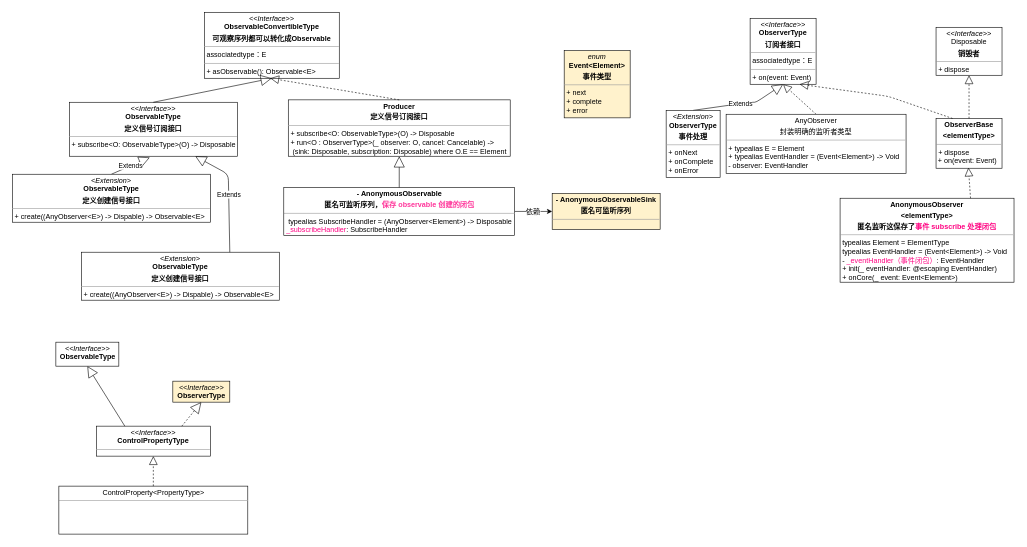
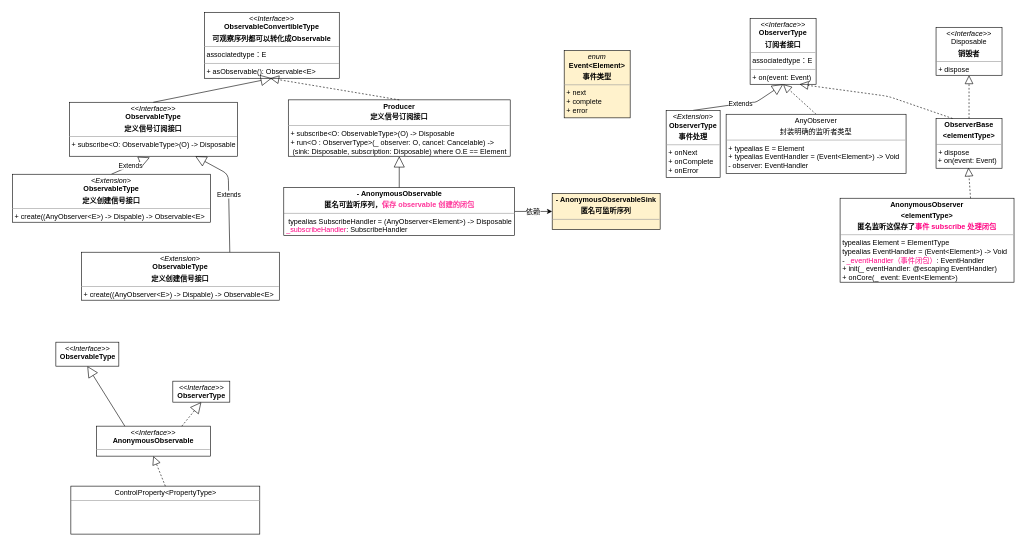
  <mxCell id="0" />
  <mxCell id="1" parent="0" />
  <mxCell id="2" value="&lt;p style=&quot;margin: 0px ; margin-top: 4px ; text-align: center&quot;&gt;&lt;i&gt;&amp;lt;&amp;lt;Interface&amp;gt;&amp;gt;&lt;/i&gt;&lt;br&gt;&lt;b&gt;ObservableConvertibleType&lt;/b&gt;&lt;/p&gt;&lt;p style=&quot;margin: 0px ; margin-top: 4px ; text-align: center&quot;&gt;&lt;b&gt;可观察序列都可以转化成Observable&lt;/b&gt;&lt;/p&gt;&lt;hr size=&quot;1&quot;&gt;&lt;p style=&quot;margin: 0px ; margin-left: 4px&quot;&gt;associatedtype：E&lt;/p&gt;&lt;hr size=&quot;1&quot;&gt;&lt;p style=&quot;margin: 0px ; margin-left: 4px&quot;&gt;+ asObservable(): Observable&amp;lt;E&amp;gt;&lt;br&gt;&lt;/p&gt;" style="verticalAlign=top;align=left;overflow=fill;fontSize=12;fontFamily=Helvetica;html=1;" parent="1" vertex="1"><mxGeometry x="340" width="225" height="110" as="geometry" y="20" /></mxCell>
  <mxCell id="3" value="&lt;p style=&quot;margin: 0px ; margin-top: 4px ; text-align: center&quot;&gt;&lt;i&gt;&amp;lt;&amp;lt;Interface&amp;gt;&amp;gt;&lt;/i&gt;&lt;br&gt;&lt;b&gt;ObservableType&lt;/b&gt;&lt;/p&gt;&lt;p style=&quot;margin: 0px ; margin-top: 4px ; text-align: center&quot;&gt;&lt;b&gt;定义信号订阅接口&lt;/b&gt;&lt;/p&gt;&lt;hr size=&quot;1&quot;&gt;&lt;p style=&quot;margin: 0px ; margin-left: 4px&quot;&gt;+ subscribe&amp;lt;O: ObservableType&amp;gt;(O) -&amp;gt; Disposable&lt;br&gt;&lt;/p&gt;" style="verticalAlign=top;align=left;overflow=fill;fontSize=12;fontFamily=Helvetica;html=1;" parent="1" vertex="1"><mxGeometry x="115" y="170" width="280" height="90" as="geometry" /></mxCell>
  <mxCell id="4" value="" style="endArrow=block;endSize=16;endFill=0;html=1;exitX=0.5;exitY=0;exitDx=0;exitDy=0;entryX=0.5;entryY=1;entryDx=0;entryDy=0;" parent="1" source="3" target="2" edge="1"><mxGeometry width="160" relative="1" as="geometry"><mxPoint x="410" y="380" as="sourcePoint" /><mxPoint x="450" y="140" as="targetPoint" /></mxGeometry></mxCell>
  <mxCell id="5" value="Extends" style="endArrow=block;endSize=16;endFill=0;html=1;entryX=0.479;entryY=1.022;entryDx=0;entryDy=0;entryPerimeter=0;exitX=0.5;exitY=0;exitDx=0;exitDy=0;exitPerimeter=0;" parent="1" source="6" target="3" edge="1"><mxGeometry width="160" relative="1" as="geometry"><mxPoint x="270" y="390" as="sourcePoint" /><mxPoint x="430" y="390" as="targetPoint" /><Array as="points" /></mxGeometry></mxCell>
  <mxCell id="6" value="&lt;p style=&quot;margin: 0px ; margin-top: 4px ; text-align: center&quot;&gt;&lt;i&gt;&amp;lt;Extension&amp;gt;&lt;/i&gt;&lt;br&gt;&lt;b&gt;ObservableType&lt;/b&gt;&lt;/p&gt;&lt;p style=&quot;margin: 0px ; margin-top: 4px ; text-align: center&quot;&gt;&lt;b&gt;定义创建信号接口&lt;/b&gt;&lt;/p&gt;&lt;hr size=&quot;1&quot;&gt;&lt;p style=&quot;margin: 0px ; margin-left: 4px&quot;&gt;+ create((AnyObserver&amp;lt;E&amp;gt;) -&amp;gt; Dispable) -&amp;gt; Observable&amp;lt;E&amp;gt;&lt;br&gt;&lt;/p&gt;" style="verticalAlign=top;align=left;overflow=fill;fontSize=12;fontFamily=Helvetica;html=1;" parent="1" vertex="1"><mxGeometry x="20" y="290" width="330" height="80" as="geometry" /></mxCell>
  <mxCell id="7" value="&lt;p style=&quot;margin: 0px ; margin-top: 4px ; text-align: center&quot;&gt;&lt;i&gt;&amp;lt;&amp;lt;Interface&amp;gt;&amp;gt;&lt;/i&gt;&lt;br&gt;&lt;b&gt;ObserverType&lt;/b&gt;&lt;/p&gt;&lt;p style=&quot;margin: 0px ; margin-top: 4px ; text-align: center&quot;&gt;&lt;b&gt;订阅者接口&lt;/b&gt;&lt;/p&gt;&lt;hr size=&quot;1&quot;&gt;&lt;p style=&quot;margin: 0px ; margin-left: 4px&quot;&gt;associatedtype：E&lt;/p&gt;&lt;hr size=&quot;1&quot;&gt;&lt;p style=&quot;margin: 0px ; margin-left: 4px&quot;&gt;+ on(event: Event)&lt;br&gt;&lt;/p&gt;" style="verticalAlign=top;align=left;overflow=fill;fontSize=12;fontFamily=Helvetica;html=1;" parent="1" vertex="1"><mxGeometry x="1250" y="30" width="110" height="110" as="geometry" /></mxCell>
  <mxCell id="8" value="Extends" style="endArrow=block;endSize=16;endFill=0;html=1;entryX=0.5;entryY=1;entryDx=0;entryDy=0;exitX=0.5;exitY=0;exitDx=0;exitDy=0;exitPerimeter=0;" parent="1" source="9" target="7" edge="1"><mxGeometry width="160" relative="1" as="geometry"><mxPoint x="1420" y="318" as="sourcePoint" /><mxPoint x="1399.12" y="189.98" as="targetPoint" /><Array as="points"><mxPoint x="1250" y="170" /><mxPoint x="1260" y="170" /></Array></mxGeometry></mxCell>
  <mxCell id="9" value="&lt;p style=&quot;margin: 0px ; margin-top: 4px ; text-align: center&quot;&gt;&lt;i&gt;&amp;lt;Extension&amp;gt;&lt;/i&gt;&lt;br&gt;&lt;b&gt;ObserverType&lt;/b&gt;&lt;br&gt;&lt;/p&gt;&lt;p style=&quot;margin: 0px ; margin-top: 4px ; text-align: center&quot;&gt;&lt;b&gt;事件处理&lt;/b&gt;&lt;/p&gt;&lt;hr size=&quot;1&quot;&gt;&lt;p style=&quot;margin: 0px ; margin-left: 4px&quot;&gt;+ onNext&lt;/p&gt;&lt;p style=&quot;margin: 0px ; margin-left: 4px&quot;&gt;+ onComplete&lt;/p&gt;&lt;p style=&quot;margin: 0px ; margin-left: 4px&quot;&gt;+ onError&lt;/p&gt;" style="verticalAlign=top;align=left;overflow=fill;fontSize=12;fontFamily=Helvetica;html=1;" parent="1" vertex="1"><mxGeometry x="1110" y="183.5" width="90" height="112" as="geometry" /></mxCell>
  <mxCell id="10" value="" style="endArrow=block;dashed=1;endFill=0;endSize=12;html=1;entryX=0.5;entryY=1;entryDx=0;entryDy=0;exitX=0.5;exitY=0;exitDx=0;exitDy=0;" parent="1" source="11" target="7" edge="1"><mxGeometry width="160" relative="1" as="geometry"><mxPoint x="1430" y="192" as="sourcePoint" /><mxPoint x="1330" y="430" as="targetPoint" /></mxGeometry></mxCell>
  <mxCell id="11" value="&lt;p style=&quot;margin: 0px ; margin-top: 4px ; text-align: center&quot;&gt;AnyObserver&lt;br&gt;&lt;/p&gt;&lt;p style=&quot;margin: 0px ; margin-top: 4px ; text-align: center&quot;&gt;封装明确的监听者类型&lt;/p&gt;&lt;hr size=&quot;1&quot;&gt;&lt;p style=&quot;margin: 0px ; margin-left: 4px&quot;&gt;+ typealias E = Element&lt;br&gt;&lt;/p&gt;&lt;p style=&quot;margin: 0px ; margin-left: 4px&quot;&gt;+ typealias EventHandler = (Event&amp;lt;Element&amp;gt;) -&amp;gt; Void&lt;br&gt;&lt;/p&gt;&lt;p style=&quot;margin: 0px ; margin-left: 4px&quot;&gt;- observer: EventHandler&lt;br&gt;&lt;/p&gt;&lt;p style=&quot;margin: 0px ; margin-left: 4px&quot;&gt;&lt;br&gt;&lt;/p&gt;" style="verticalAlign=top;align=left;overflow=fill;fontSize=12;fontFamily=Helvetica;html=1;" parent="1" vertex="1"><mxGeometry x="1210" y="190" width="300" height="99" as="geometry" /></mxCell>
  <mxCell id="12" value="&lt;p style=&quot;margin: 0px ; margin-top: 4px ; text-align: center&quot;&gt;&lt;i&gt;enum&lt;/i&gt;&lt;br&gt;&lt;b&gt;Event&amp;lt;Element&amp;gt;&lt;/b&gt;&lt;br&gt;&lt;/p&gt;&lt;p style=&quot;margin: 0px ; margin-top: 4px ; text-align: center&quot;&gt;&lt;b&gt;事件类型&lt;/b&gt;&lt;/p&gt;&lt;hr size=&quot;1&quot;&gt;&lt;p style=&quot;margin: 0px ; margin-left: 4px&quot;&gt;+ next&lt;/p&gt;&lt;p style=&quot;margin: 0px ; margin-left: 4px&quot;&gt;+ complete&lt;/p&gt;&lt;p style=&quot;margin: 0px ; margin-left: 4px&quot;&gt;+ error&lt;/p&gt;" style="verticalAlign=top;align=left;overflow=fill;fontSize=12;fontFamily=Helvetica;html=1;fillColor=#fff2cc;" parent="1" vertex="1"><mxGeometry x="940" y="84" width="110" height="112" as="geometry" /></mxCell>
  <mxCell id="13" style="edgeStyle=orthogonalEdgeStyle;rounded=0;orthogonalLoop=1;jettySize=auto;html=1;entryX=0;entryY=0.5;entryDx=0;entryDy=0;" parent="1" source="15" target="16" edge="1"><mxGeometry relative="1" as="geometry" /></mxCell>
  <mxCell id="14" value="依赖" style="text;html=1;resizable=0;points=[];align=center;verticalAlign=middle;labelBackgroundColor=#ffffff;" parent="13" vertex="1" connectable="0"><mxGeometry x="0.005" y="2" relative="1" as="geometry"><mxPoint x="-1" y="1" as="offset" /></mxGeometry></mxCell>
  <mxCell id="15" value="&lt;p style=&quot;margin: 0px ; margin-top: 4px ; text-align: center&quot;&gt;&lt;b&gt;- AnonymousObservable&lt;/b&gt;&lt;br&gt;&lt;/p&gt;&lt;p style=&quot;margin: 0px ; margin-top: 4px ; text-align: center&quot;&gt;&lt;b&gt;匿名可监听序列，&lt;font color=&quot;#ff3399&quot;&gt;保存 observable 创建的闭包&lt;/font&gt;&lt;/b&gt;&lt;/p&gt;&lt;hr size=&quot;1&quot;&gt;&lt;p style=&quot;margin: 0px ; margin-left: 4px&quot;&gt;&amp;nbsp;typealias SubscribeHandler = (AnyObserver&amp;lt;Element&amp;gt;) -&amp;gt; Disposable&lt;/p&gt;&lt;p style=&quot;margin: 0px ; margin-left: 4px&quot;&gt;&lt;font color=&quot;#ff0080&quot;&gt;_subscribeHandler&lt;/font&gt;: SubscribeHandler&lt;/p&gt;&lt;div&gt;&lt;br&gt;&lt;/div&gt;" style="verticalAlign=top;align=left;overflow=fill;fontSize=12;fontFamily=Helvetica;html=1;" parent="1" vertex="1"><mxGeometry x="472.5" y="312" width="385" height="80" as="geometry" /></mxCell>
  <mxCell id="16" value="&lt;p style=&quot;margin: 0px ; margin-top: 4px ; text-align: center&quot;&gt;&lt;b&gt;-&amp;nbsp;&lt;/b&gt;&lt;b&gt;AnonymousObservableSink&lt;/b&gt;&lt;/p&gt;&lt;p style=&quot;margin: 0px ; margin-top: 4px ; text-align: center&quot;&gt;&lt;b&gt;匿名可监听序列&lt;/b&gt;&lt;/p&gt;&lt;hr size=&quot;1&quot;&gt;&lt;p style=&quot;margin: 0px ; margin-left: 4px&quot;&gt;&lt;br&gt;&lt;/p&gt;" style="verticalAlign=top;align=left;overflow=fill;fontSize=12;fontFamily=Helvetica;html=1;fillColor=#fff2cc;" parent="1" vertex="1"><mxGeometry x="920" y="322" width="180" height="60" as="geometry" /></mxCell>
  <mxCell id="17" value="&lt;p style=&quot;margin: 0px ; margin-top: 4px ; text-align: center&quot;&gt;&lt;b&gt;Producer&lt;/b&gt;&lt;br&gt;&lt;/p&gt;&lt;p style=&quot;margin: 0px ; margin-top: 4px ; text-align: center&quot;&gt;&lt;b&gt;定义信号订阅接口&lt;/b&gt;&lt;/p&gt;&lt;hr size=&quot;1&quot;&gt;&lt;p style=&quot;margin: 0px ; margin-left: 4px&quot;&gt;+ subscribe&amp;lt;O: ObservableType&amp;gt;(O) -&amp;gt; Disposable&lt;br&gt;&lt;/p&gt;&lt;p style=&quot;margin: 0px ; margin-left: 4px&quot;&gt;+ run&amp;lt;O : ObserverType&amp;gt;(_ observer: O, cancel: Cancelable) -&amp;gt;&lt;/p&gt;&lt;p style=&quot;margin: 0px ; margin-left: 4px&quot;&gt;&amp;nbsp;(sink: Disposable, subscription: Disposable) where O.E == Element&lt;br&gt;&lt;/p&gt;" style="verticalAlign=top;align=left;overflow=fill;fontSize=12;fontFamily=Helvetica;html=1;" parent="1" vertex="1"><mxGeometry x="480" y="166" width="370" height="94" as="geometry" /></mxCell>
  <mxCell id="18" value="" style="endArrow=block;dashed=1;endFill=0;endSize=12;html=1;exitX=0.5;exitY=0;exitDx=0;exitDy=0;" parent="1" source="17" edge="1"><mxGeometry width="160" relative="1" as="geometry"><mxPoint x="585" y="180" as="sourcePoint" /><mxPoint x="450" y="130" as="targetPoint" /></mxGeometry></mxCell>
  <mxCell id="19" value="" style="endArrow=block;endSize=16;endFill=0;html=1;exitX=0.5;exitY=0;exitDx=0;exitDy=0;entryX=0.5;entryY=1;entryDx=0;entryDy=0;" parent="1" source="15" target="17" edge="1"><mxGeometry width="160" relative="1" as="geometry"><mxPoint x="466.5" y="299" as="sourcePoint" /><mxPoint x="664" y="259" as="targetPoint" /></mxGeometry></mxCell>
  <mxCell id="20" value="&lt;p style=&quot;margin: 0px ; margin-top: 4px ; text-align: center&quot;&gt;&lt;i&gt;&amp;lt;Extension&amp;gt;&lt;/i&gt;&lt;br&gt;&lt;b&gt;ObservableType&lt;/b&gt;&lt;/p&gt;&lt;p style=&quot;margin: 0px ; margin-top: 4px ; text-align: center&quot;&gt;&lt;b&gt;定义创建信号接口&lt;/b&gt;&lt;/p&gt;&lt;hr size=&quot;1&quot;&gt;&lt;p style=&quot;margin: 0px ; margin-left: 4px&quot;&gt;+ create((AnyObserver&amp;lt;E&amp;gt;) -&amp;gt; Dispable) -&amp;gt; Observable&amp;lt;E&amp;gt;&lt;br&gt;&lt;/p&gt;" style="verticalAlign=top;align=left;overflow=fill;fontSize=12;fontFamily=Helvetica;html=1;" parent="1" vertex="1"><mxGeometry x="135" y="420" width="330" height="80" as="geometry" /></mxCell>
  <mxCell id="21" value="Extends" style="endArrow=block;endSize=16;endFill=0;html=1;entryX=0.75;entryY=1;entryDx=0;entryDy=0;exitX=0.75;exitY=0;exitDx=0;exitDy=0;" parent="1" source="20" target="3" edge="1"><mxGeometry width="160" relative="1" as="geometry"><mxPoint x="195" y="300" as="sourcePoint" /><mxPoint x="259.12" y="271.98" as="targetPoint" /><Array as="points"><mxPoint x="380" y="290" /></Array></mxGeometry></mxCell>
  <mxCell id="22" value="&lt;p style=&quot;margin: 0px ; margin-top: 4px ; text-align: center&quot;&gt;&lt;b&gt;ObserverBase&lt;/b&gt;&lt;/p&gt;&lt;p style=&quot;margin: 0px ; margin-top: 4px ; text-align: center&quot;&gt;&lt;b&gt;&amp;lt;elementType&amp;gt;&lt;/b&gt;&lt;/p&gt;&lt;hr size=&quot;1&quot;&gt;&lt;p style=&quot;margin: 0px ; margin-left: 4px&quot;&gt;+ dispose&lt;/p&gt;&amp;nbsp;+ on(event: Event)" style="verticalAlign=top;align=left;overflow=fill;fontSize=12;fontFamily=Helvetica;html=1;" parent="1" vertex="1"><mxGeometry x="1560" y="197" width="110" height="83" as="geometry" /></mxCell>
  <mxCell id="23" value="&lt;p style=&quot;margin: 0px ; margin-top: 4px ; text-align: center&quot;&gt;&lt;i&gt;&amp;lt;&amp;lt;Interface&amp;gt;&amp;gt;&lt;/i&gt;&lt;br&gt;&lt;span style=&quot;font-family: &amp;#34;helvetica&amp;#34; , &amp;#34;arial&amp;#34; , sans-serif ; font-size: 0px&quot;&gt;%3CmxGraphModel%3E%3Croot%3E%3CmxCell%20id%3D%220%22%2F%3E%3CmxCell%20id%3D%221%22%20parent%3D%220%22%2F%3E%3CmxCell%20id%3D%222%22%20value%3D%22%26lt%3Bp%20style%3D%26quot%3Bmargin%3A%200px%20%3B%20margin-top%3A%204px%20%3B%20text-align%3A%20center%26quot%3B%26gt%3B%26lt%3Bi%26gt%3B%26amp%3Blt%3B%26amp%3Blt%3BInterface%26amp%3Bgt%3B%26amp%3Bgt%3B%26lt%3B%2Fi%26gt%3B%26lt%3Bbr%26gt%3B%26lt%3Bb%26gt%3BObserverType%26lt%3B%2Fb%26gt%3B%26lt%3B%2Fp%26gt%3B%26lt%3Bp%20style%3D%26quot%3Bmargin%3A%200px%20%3B%20margin-top%3A%204px%20%3B%20text-align%3A%20center%26quot%3B%26gt%3B%26lt%3Bb%26gt%3B%E8%AE%A2%E9%98%85%E8%80%85%E6%8E%A5%E5%8F%A3%26lt%3B%2Fb%26gt%3B%26lt%3B%2Fp%26gt%3B%26lt%3Bhr%20size%3D%26quot%3B1%26quot%3B%26gt%3B%26lt%3Bp%20style%3D%26quot%3Bmargin%3A%200px%20%3B%20margin-left%3A%204px%26quot%3B%26gt%3Bassociatedtype%EF%BC%9AE%26lt%3B%2Fp%26gt%3B%26lt%3Bhr%20size%3D%26quot%3B1%26quot%3B%26gt%3B%26lt%3Bp%20style%3D%26quot%3Bmargin%3A%200px%20%3B%20margin-left%3A%204px%26quot%3B%26gt%3B%2B%20on(event%3A%20Event)%26lt%3Bbr%26gt%3B%26lt%3B%2Fp%26gt%3B%22%20style%3D%22verticalAlign%3Dtop%3Balign%3Dleft%3Boverflow%3Dfill%3BfontSize%3D12%3BfontFamily%3DHelvetica%3Bhtml%3D1%3B%22%20vertex%3D%221%22%20parent%3D%221%22%3E%3CmxGeometry%20x%3D%221240%22%20y%3D%2210%22%20width%3D%22110%22%20height%3D%22110%22%20as%3D%22geometry%22%2F%3E%3C%2FmxCell%3E%3C%2Froot%3E%3C%2FmxGra&lt;/span&gt;&lt;span&gt;Disposable&lt;/span&gt;&lt;/p&gt;&lt;p style=&quot;margin: 0px ; margin-top: 4px ; text-align: center&quot;&gt;&lt;b&gt;销毁者&lt;/b&gt;&lt;/p&gt;&lt;hr size=&quot;1&quot;&gt;&lt;p style=&quot;margin: 0px ; margin-left: 4px&quot;&gt;+&amp;nbsp;dispose&lt;br&gt;&lt;/p&gt;" style="verticalAlign=top;align=left;overflow=fill;fontSize=12;fontFamily=Helvetica;html=1;" parent="1" vertex="1"><mxGeometry x="1560" y="45" width="110" height="80" as="geometry" /></mxCell>
  <mxCell id="24" value="" style="endArrow=block;dashed=1;endFill=0;endSize=12;html=1;entryX=0.75;entryY=1;entryDx=0;entryDy=0;exitX=0.25;exitY=0;exitDx=0;exitDy=0;" parent="1" source="22" target="7" edge="1"><mxGeometry width="160" relative="1" as="geometry"><mxPoint x="1370" y="200" as="sourcePoint" /><mxPoint x="1315" y="150" as="targetPoint" /><Array as="points"><mxPoint x="1480" y="160" /></Array></mxGeometry></mxCell>
  <mxCell id="25" value="" style="endArrow=block;dashed=1;endFill=0;endSize=12;html=1;entryX=0.5;entryY=1;entryDx=0;entryDy=0;exitX=0.5;exitY=0;exitDx=0;exitDy=0;" parent="1" source="22" target="23" edge="1"><mxGeometry width="160" relative="1" as="geometry"><mxPoint x="1380" y="210" as="sourcePoint" /><mxPoint x="1325" y="160" as="targetPoint" /></mxGeometry></mxCell>
  <mxCell id="26" value="&lt;p style=&quot;margin: 0px ; margin-top: 4px ; text-align: center&quot;&gt;&lt;b&gt;AnonymousObserver&lt;/b&gt;&lt;br&gt;&lt;/p&gt;&lt;p style=&quot;margin: 0px ; margin-top: 4px ; text-align: center&quot;&gt;&lt;b&gt;&amp;lt;elementType&amp;gt;&lt;/b&gt;&lt;/p&gt;&lt;p style=&quot;margin: 0px ; margin-top: 4px ; text-align: center&quot;&gt;&lt;b&gt;匿名监听这保存了&lt;font color=&quot;#ff0080&quot;&gt;事件 subscribe 处理闭包&lt;/font&gt;&lt;/b&gt;&lt;/p&gt;&lt;hr size=&quot;1&quot;&gt;&lt;p style=&quot;margin: 0px ; margin-left: 4px&quot;&gt;typealias Element = ElementType&lt;/p&gt;&lt;p style=&quot;margin: 0px ; margin-left: 4px&quot;&gt;typealias EventHandler = (Event&amp;lt;Element&amp;gt;) -&amp;gt; Void&lt;/p&gt;&lt;p style=&quot;margin: 0px ; margin-left: 4px&quot;&gt;- &lt;font color=&quot;#ff0080&quot;&gt;_eventHandler（事件闭包）&lt;/font&gt;: EventHandler&lt;/p&gt;&lt;p style=&quot;margin: 0px ; margin-left: 4px&quot;&gt;+ init(_ eventHandler: @escaping EventHandler)&amp;nbsp;&lt;/p&gt;&lt;p style=&quot;margin: 0px ; margin-left: 4px&quot;&gt;+ onCore(_ event: Event&amp;lt;Element&amp;gt;)&amp;nbsp;&lt;/p&gt;" style="verticalAlign=top;align=left;overflow=fill;fontSize=12;fontFamily=Helvetica;html=1;" parent="1" vertex="1"><mxGeometry x="1400" y="330" width="290" height="140" as="geometry" /></mxCell>
  <mxCell id="27" value="" style="endArrow=block;dashed=1;endFill=0;endSize=12;html=1;exitX=0.75;exitY=0;exitDx=0;exitDy=0;" parent="1" source="26" edge="1"><mxGeometry width="160" relative="1" as="geometry"><mxPoint x="1614" y="330" as="sourcePoint" /><mxPoint x="1614" y="279" as="targetPoint" /></mxGeometry></mxCell>
- <mxCell id="28" value="&lt;p style=&quot;margin: 0px ; margin-top: 4px ; text-align: center&quot;&gt;&lt;i&gt;&amp;lt;&amp;lt;Interface&amp;gt;&amp;gt;&lt;/i&gt;&lt;br&gt;&lt;b&gt;ControlPropertyType&lt;/b&gt;&lt;br&gt;&lt;/p&gt;&lt;hr size=&quot;1&quot;&gt;&lt;p style=&quot;margin: 0px ; margin-left: 4px&quot;&gt;&lt;br&gt;&lt;/p&gt;" style="verticalAlign=top;align=left;overflow=fill;fontSize=12;fontFamily=Helvetica;html=1;" parent="1" vertex="1"><mxGeometry x="160" y="710" width="190" height="50" as="geometry" /></mxCell>
+ <mxCell id="28" value="&lt;p style=&quot;margin: 0px ; margin-top: 4px ; text-align: center&quot;&gt;&lt;i&gt;&amp;lt;&amp;lt;Interface&amp;gt;&amp;gt;&lt;/i&gt;&lt;br&gt;&lt;b&gt;AnonymousObservable&lt;/b&gt;&lt;br&gt;&lt;/p&gt;&lt;hr size=&quot;1&quot;&gt;&lt;p style=&quot;margin: 0px ; margin-left: 4px&quot;&gt;&lt;br&gt;&lt;/p&gt;" style="verticalAlign=top;align=left;overflow=fill;fontSize=12;fontFamily=Helvetica;html=1;" parent="1" vertex="1"><mxGeometry x="160" y="710" width="190" height="50" as="geometry" /></mxCell>
  <mxCell id="29" value="&lt;p style=&quot;margin: 0px ; margin-top: 4px ; text-align: center&quot;&gt;&lt;i&gt;&amp;lt;&amp;lt;Interface&amp;gt;&amp;gt;&lt;/i&gt;&lt;/p&gt;&lt;b style=&quot;text-align: center&quot;&gt;&amp;nbsp; ObservableType&lt;br&gt;&lt;/b&gt;" style="verticalAlign=top;align=left;overflow=fill;fontSize=12;fontFamily=Helvetica;html=1;" parent="1" vertex="1"><mxGeometry x="92.5" y="570" width="105" height="40" as="geometry" /></mxCell>
- <mxCell id="30" value="&lt;p style=&quot;margin: 0px ; margin-top: 4px ; text-align: center&quot;&gt;&lt;i&gt;&amp;lt;&amp;lt;Interface&amp;gt;&amp;gt;&lt;/i&gt;&lt;br&gt;&lt;b&gt;ObserverType&lt;/b&gt;&lt;/p&gt;" style="verticalAlign=top;align=left;overflow=fill;fontSize=12;fontFamily=Helvetica;html=1;fillColor=#fff2cc;" parent="1" vertex="1"><mxGeometry x="287.5" y="635" width="95" height="35" as="geometry" /></mxCell>
+ <mxCell id="30" value="&lt;p style=&quot;margin: 0px ; margin-top: 4px ; text-align: center&quot;&gt;&lt;i&gt;&amp;lt;&amp;lt;Interface&amp;gt;&amp;gt;&lt;/i&gt;&lt;br&gt;&lt;b&gt;ObserverType&lt;/b&gt;&lt;/p&gt;" style="verticalAlign=top;align=left;overflow=fill;fontSize=12;fontFamily=Helvetica;html=1;" parent="1" vertex="1"><mxGeometry x="287.5" y="635" width="95" height="35" as="geometry" /></mxCell>
  <mxCell id="31" value="" style="endArrow=block;endSize=16;endFill=0;html=1;entryX=0.5;entryY=1;entryDx=0;entryDy=0;exitX=0.75;exitY=0;exitDx=0;exitDy=0;dashed=1;" parent="1" source="28" target="30" edge="1"><mxGeometry width="160" relative="1" as="geometry"><mxPoint x="620" y="810" as="sourcePoint" /><mxPoint x="524" y="755" as="targetPoint" /><Array as="points" /></mxGeometry></mxCell>
  <mxCell id="32" value="" style="endArrow=block;endSize=16;endFill=0;html=1;entryX=0.5;entryY=1;entryDx=0;entryDy=0;exitX=0.25;exitY=0;exitDx=0;exitDy=0;" parent="1" source="28" target="29" edge="1"><mxGeometry width="160" relative="1" as="geometry"><mxPoint x="392.5" y="840" as="sourcePoint" /><mxPoint x="440" y="782.5" as="targetPoint" /><Array as="points" /></mxGeometry></mxCell>
- <mxCell id="33" value="&lt;p style=&quot;margin: 0px ; margin-top: 4px ; text-align: center&quot;&gt;ControlProperty&amp;lt;PropertyType&amp;gt;&lt;/p&gt;&lt;hr size=&quot;1&quot;&gt;&lt;p style=&quot;margin: 0px ; margin-left: 4px&quot;&gt;&lt;br&gt;&lt;/p&gt;&lt;div&gt;&lt;br&gt;&lt;/div&gt;" style="verticalAlign=top;align=left;overflow=fill;fontSize=12;fontFamily=Helvetica;html=1;" parent="1" vertex="1"><mxGeometry x="97.5" y="810" width="315" height="80" as="geometry" /></mxCell>
+ <mxCell id="33" value="&lt;p style=&quot;margin: 0px ; margin-top: 4px ; text-align: center&quot;&gt;ControlProperty&amp;lt;PropertyType&amp;gt;&lt;/p&gt;&lt;hr size=&quot;1&quot;&gt;&lt;p style=&quot;margin: 0px ; margin-left: 4px&quot;&gt;&lt;br&gt;&lt;/p&gt;&lt;div&gt;&lt;br&gt;&lt;/div&gt;" style="verticalAlign=top;align=left;overflow=fill;fontSize=12;fontFamily=Helvetica;html=1;" parent="1" vertex="1"><mxGeometry x="117.5" y="810" width="315" height="80" as="geometry" /></mxCell>
  <mxCell id="34" value="" style="endArrow=block;dashed=1;endFill=0;endSize=12;html=1;exitX=0.5;exitY=0;exitDx=0;exitDy=0;" parent="1" source="33" edge="1"><mxGeometry width="160" relative="1" as="geometry"><mxPoint x="470" y="796" as="sourcePoint" /><mxPoint x="255" y="760" as="targetPoint" /></mxGeometry></mxCell>
